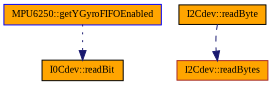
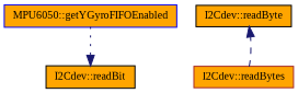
  digraph {
    fontname="Liberation Serif"
    rankdir=TB
    node [color=black fillcolor=orange fontname="Liberation Serif" fontsize=10 shape=record style=filled]
    edge [color=midnightblue fontname="Liberation Serif" fontsize=10 labelfontname=Helvetica labelfontsize=10]
-   n1 [color=blue fontcolor=black height=0.2 label="MPU6250::getYGyroFIFOEnabled" width=0.4]
-   n2 [height=0.2 label="I0Cdev::readBit" width=0.4]
+   n1 [color=blue fontcolor=black height=0.2 label="MPU6050::getYGyroFIFOEnabled" width=0.4]
+   n2 [height=0.2 label="I2Cdev::readBit" width=0.4]
    n3 [height=0.2 label="I2Cdev::readByte" width=0.4]
    n4 [color=brown height=0.2 label="I2Cdev::readBytes" width=0.4]
    n1 -> n2 [style=dotted]
-   n3 -> n4 [style=dashed]
+   n4 -> n3 [style=dashed]
  }
